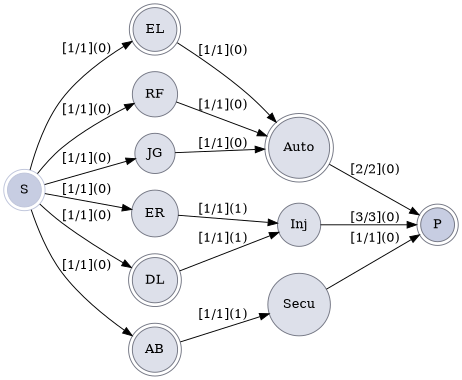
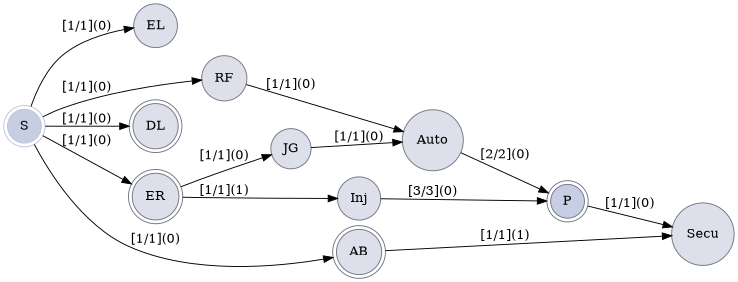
  digraph {
    rankdir=LR
    node [color="#737683" fillcolor="#dde0ea" shape=circle style=filled]
    S [color="#bec4da" fillcolor="#c7cde2" shape=doublecircle]
-   EL [shape=doublecircle]
+   EL
    RF
    DL [shape=doublecircle]
-   ER
+   ER [shape=doublecircle]
    JG
    AB [shape=doublecircle]
-   Auto [shape=doublecircle]
+   Auto
    Inj
    Secu
    P [fillcolor="#c7cde2" shape=doublecircle]
    S -> EL [label="[1/1](0)"]
    S -> RF [label="[1/1](0)"]
    S -> DL [label="[1/1](0)"]
    S -> ER [label="[1/1](0)"]
-   S -> JG [label="[1/1](0)"]
+   ER -> JG [label="[1/1](0)"]
    S -> AB [label="[1/1](0)"]
-   EL -> Auto [label="[1/1](0)"]
    RF -> Auto [label="[1/1](0)"]
-   DL -> Inj [label="[1/1](1)"]
    ER -> Inj [label="[1/1](1)"]
    JG -> Auto [label="[1/1](0)"]
    AB -> Secu [label="[1/1](1)"]
    Auto -> P [label="[2/2](0)"]
    Inj -> P [label="[3/3](0)"]
-   Secu -> P [label="[1/1](0)"]
+   P -> Secu [label="[1/1](0)"]
  }
